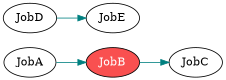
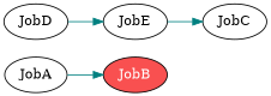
  digraph {
    rankdir=LR
    edge [color=teal]
    JobB [fillcolor="#f95050" fontcolor=white style=filled]
    JobC
    JobA
    JobD
    JobE
-   JobB -> JobC
+   JobE -> JobC
    JobA -> JobB
    JobD -> JobE
  }
